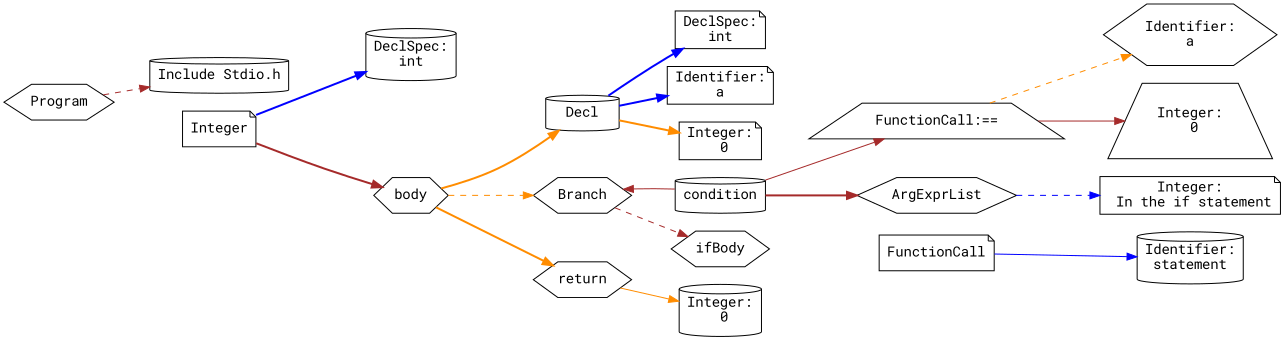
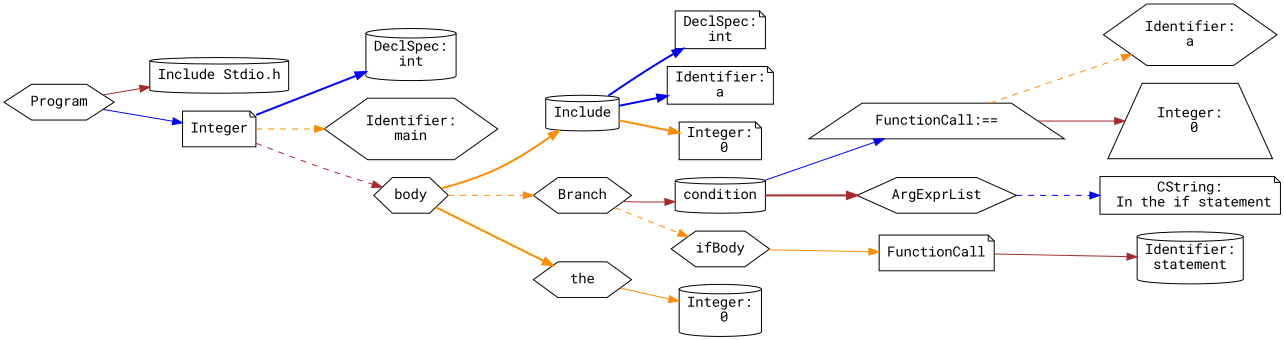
  digraph {
    fontname="Roboto Mono"
    rankdir=LR
    node [fontname="Roboto Mono" shape=hexagon]
    edge [color=darkorange fontname="Roboto Mono" style=solid]
    n1 [label=Program]
    n2 [label="Include Stdio.h" shape=cylinder]
    n3 [label=Integer shape=note]
    n4 [label="DeclSpec:\nint" shape=cylinder]
+   n5 [label="Identifier:\nmain"]
    n6 [label=body]
-   n7 [label=Decl shape=cylinder]
+   n7 [label=Include shape=cylinder]
    n8 [label=Branch]
-   n9 [label=return]
+   n9 [label=the]
    n10 [label="DeclSpec:\nint" shape=note]
    n11 [label="Identifier:\na" shape=note]
    n12 [label="Integer:\n 0" shape=note]
    n13 [label=condition shape=cylinder]
    n14 [label=ifBody]
    n15 [label="Integer:\n 0" shape=cylinder]
    n16 [label="FunctionCall:==" shape=trapezium]
    n17 [label=ArgExprList]
    n18 [label=FunctionCall shape=note]
    n19 [label="Identifier:\na"]
    n20 [label="Integer:\n 0" shape=trapezium]
    n21 [label="Identifier:\nstatement" shape=cylinder]
-   n22 [label="Integer:\n In the if statement\n" shape=note]
-   n1 -> n2 [color=brown style=dashed]
+   n22 [label="CString:\n In the if statement\n" shape=note]
+   n1 -> n2 [color=brown]
+   n1 -> n3 [color=blue]
    n3 -> n4 [color=blue style=bold]
-   n3 -> n6 [color=brown style=bold]
+   n3 -> n5 [style=dashed]
+   n3 -> n6 [color=brown style=dashed]
    n6 -> n7 [style=bold]
    n6 -> n8 [style=dashed]
    n6 -> n9 [style=bold]
    n7 -> n10 [color=blue style=bold]
    n7 -> n11 [color=blue style=bold]
    n7 -> n12 [style=bold]
-   n13 -> n8 [color=brown]
-   n8 -> n14 [color=brown style=dashed]
+   n8 -> n13 [color=brown]
+   n8 -> n14 [style=dashed]
    n9 -> n15
-   n13 -> n16 [color=brown]
+   n13 -> n16 [color=blue]
    n13 -> n17 [color=brown style=bold]
+   n14 -> n18
    n16 -> n19 [style=dashed]
    n16 -> n20 [color=brown]
    n17 -> n22 [color=blue style=dashed]
-   n18 -> n21 [color=blue]
+   n18 -> n21 [color=brown]
  }
